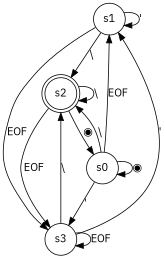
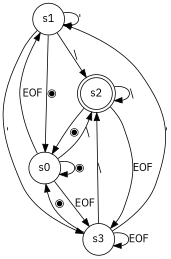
  digraph {
    fontname="IBM Plex Sans"
    rankdir=TB
    node [fontname="IBM Plex Sans" shape=circle]
    edge [fontname="IBM Plex Sans"]
    s1
    s2 [shape=doublecircle]
    s0
    s3
    s1 -> s1 [label="'"]
    s1 -> s2 [label="\\"]
-   s1 -> s3 [label=EOF]
+   s1 -> s0 [label="◉"]
+   s1 -> s3 [label="'"]
    s2 -> s2 [label="\\"]
    s2 -> s0 [label="◉"]
    s2 -> s3 [label=EOF]
    s0 -> s1 [label=EOF]
    s0 -> s2 [label="\\"]
    s0 -> s0 [label="◉"]
-   s0 -> s3 [label="'"]
+   s0 -> s3 [label=EOF]
    s3 -> s1 [label="'"]
    s3 -> s2 [label="\\"]
+   s3 -> s0 [label="◉"]
    s3 -> s3 [label=EOF]
  }
